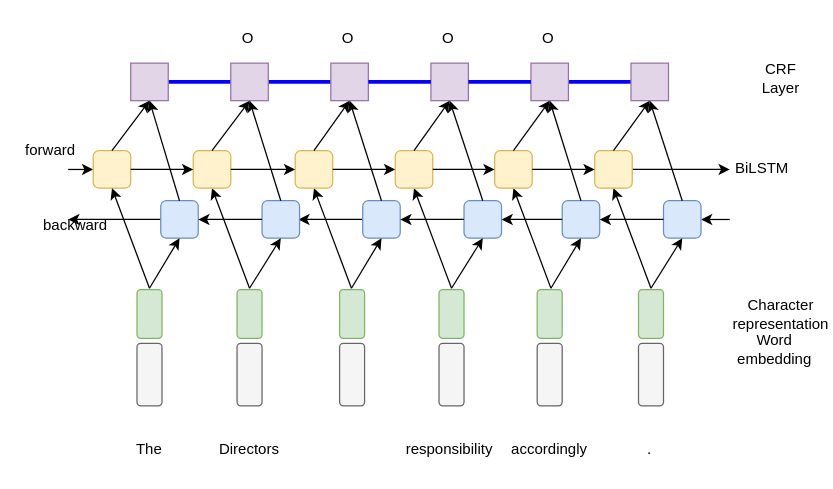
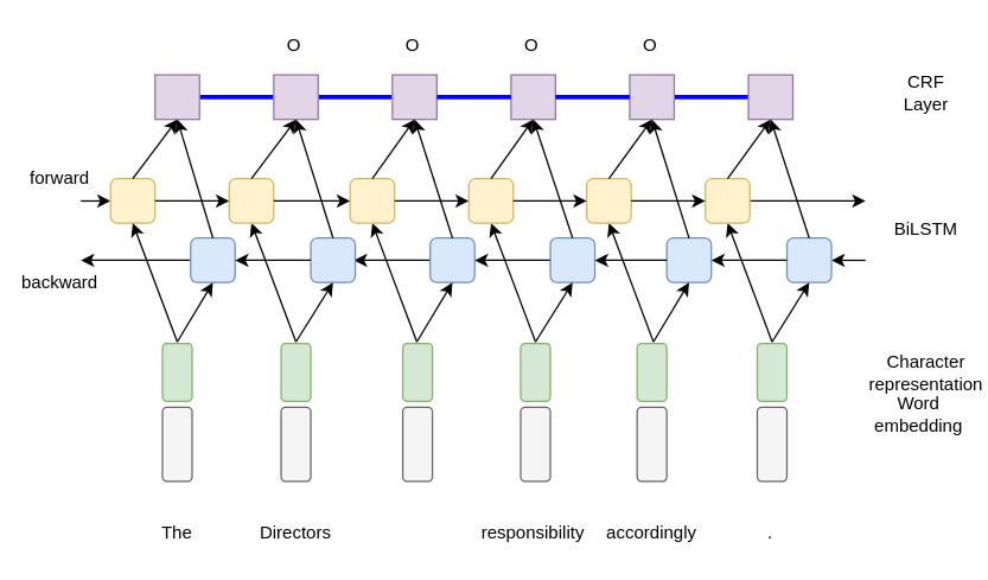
  <mxCell id="0" />
  <mxCell id="1" parent="0" />
  <mxCell id="2" value="" style="group" vertex="1" connectable="0" parent="1"><mxGeometry x="20" y="20" width="624" height="304" as="geometry" /></mxCell>
  <mxCell id="3" value="" style="group" vertex="1" connectable="0" parent="2"><mxGeometry width="563" height="304" as="geometry" /></mxCell>
  <mxCell id="4" style="edgeStyle=none;rounded=0;orthogonalLoop=1;jettySize=auto;html=1;exitX=0;exitY=0.5;exitDx=0;exitDy=0;startArrow=none;startFill=0;endArrow=classic;endFill=1;" edge="1" parent="3" source="5"><mxGeometry relative="1" as="geometry"><mxPoint x="34" y="155" as="targetPoint" /></mxGeometry></mxCell>
  <mxCell id="5" value="" style="rounded=1;whiteSpace=wrap;html=1;fillColor=#dae8fc;strokeColor=#6c8ebf;" vertex="1" parent="3"><mxGeometry x="108" y="140" width="30" height="30" as="geometry" /></mxCell>
  <mxCell id="6" style="edgeStyle=none;rounded=0;orthogonalLoop=1;jettySize=auto;html=1;exitX=0;exitY=0.5;exitDx=0;exitDy=0;startArrow=classic;startFill=1;endArrow=none;endFill=0;" edge="1" parent="3" source="7"><mxGeometry relative="1" as="geometry"><mxPoint x="34" y="115" as="targetPoint" /></mxGeometry></mxCell>
  <mxCell id="7" value="" style="rounded=1;whiteSpace=wrap;html=1;fillColor=#fff2cc;strokeColor=#d6b656;" vertex="1" parent="3"><mxGeometry x="54" y="100" width="30" height="30" as="geometry" /></mxCell>
  <mxCell id="8" style="rounded=0;orthogonalLoop=1;jettySize=auto;html=1;exitX=0.5;exitY=0;exitDx=0;exitDy=0;entryX=0.5;entryY=1;entryDx=0;entryDy=0;" edge="1" parent="3" target="7"><mxGeometry relative="1" as="geometry"><mxPoint x="99" y="210" as="sourcePoint" /></mxGeometry></mxCell>
  <mxCell id="9" value="" style="endArrow=classic;html=1;exitX=0.5;exitY=0;exitDx=0;exitDy=0;entryX=0.5;entryY=1;entryDx=0;entryDy=0;" edge="1" parent="3" target="5"><mxGeometry width="50" height="50" relative="1" as="geometry"><mxPoint x="99" y="210" as="sourcePoint" /><mxPoint x="104" y="260" as="targetPoint" /></mxGeometry></mxCell>
  <mxCell id="10" style="rounded=0;orthogonalLoop=1;jettySize=auto;html=1;exitX=0.5;exitY=0;exitDx=0;exitDy=0;entryX=0.5;entryY=1;entryDx=0;entryDy=0;" edge="1" parent="3" target="14"><mxGeometry relative="1" as="geometry"><mxPoint x="179" y="210" as="sourcePoint" /></mxGeometry></mxCell>
  <mxCell id="11" style="edgeStyle=none;rounded=0;orthogonalLoop=1;jettySize=auto;html=1;exitX=1;exitY=0.5;exitDx=0;exitDy=0;entryX=0;entryY=0.5;entryDx=0;entryDy=0;startArrow=classic;startFill=1;endArrow=none;endFill=0;" edge="1" parent="3" target="18"><mxGeometry relative="1" as="geometry"><mxPoint x="218" y="155" as="sourcePoint" /></mxGeometry></mxCell>
  <mxCell id="12" value="" style="rounded=1;whiteSpace=wrap;html=1;fillColor=#dae8fc;strokeColor=#6c8ebf;" vertex="1" parent="3"><mxGeometry x="189" y="140" width="30" height="30" as="geometry" /></mxCell>
  <mxCell id="13" style="edgeStyle=none;rounded=0;orthogonalLoop=1;jettySize=auto;html=1;exitX=1;exitY=0.5;exitDx=0;exitDy=0;entryX=0;entryY=0.5;entryDx=0;entryDy=0;startArrow=classic;startFill=1;endArrow=none;endFill=0;" edge="1" parent="3" source="5" target="12"><mxGeometry relative="1" as="geometry" /></mxCell>
  <mxCell id="14" value="" style="rounded=1;whiteSpace=wrap;html=1;fillColor=#fff2cc;strokeColor=#d6b656;" vertex="1" parent="3"><mxGeometry x="134" y="100" width="30" height="30" as="geometry" /></mxCell>
  <mxCell id="15" style="edgeStyle=none;rounded=0;orthogonalLoop=1;jettySize=auto;html=1;exitX=1;exitY=0.5;exitDx=0;exitDy=0;entryX=0;entryY=0.5;entryDx=0;entryDy=0;startArrow=none;startFill=0;endArrow=classic;endFill=1;" edge="1" parent="3" source="7" target="14"><mxGeometry relative="1" as="geometry" /></mxCell>
  <mxCell id="16" value="" style="endArrow=classic;html=1;exitX=0.5;exitY=0;exitDx=0;exitDy=0;entryX=0.5;entryY=1;entryDx=0;entryDy=0;" edge="1" parent="3" target="12"><mxGeometry width="50" height="50" relative="1" as="geometry"><mxPoint x="179" y="210" as="sourcePoint" /><mxPoint x="184" y="260" as="targetPoint" /></mxGeometry></mxCell>
  <mxCell id="17" style="rounded=0;orthogonalLoop=1;jettySize=auto;html=1;exitX=0.5;exitY=0;exitDx=0;exitDy=0;entryX=0.5;entryY=1;entryDx=0;entryDy=0;" edge="1" parent="3" target="19"><mxGeometry relative="1" as="geometry"><mxPoint x="260.5" y="210" as="sourcePoint" /></mxGeometry></mxCell>
  <mxCell id="18" value="" style="rounded=1;whiteSpace=wrap;html=1;fillColor=#dae8fc;strokeColor=#6c8ebf;" vertex="1" parent="3"><mxGeometry x="269.5" y="140" width="30" height="30" as="geometry" /></mxCell>
  <mxCell id="19" value="" style="rounded=1;whiteSpace=wrap;html=1;fillColor=#fff2cc;strokeColor=#d6b656;" vertex="1" parent="3"><mxGeometry x="215.5" y="100" width="30" height="30" as="geometry" /></mxCell>
  <mxCell id="20" style="edgeStyle=none;rounded=0;orthogonalLoop=1;jettySize=auto;html=1;exitX=1;exitY=0.5;exitDx=0;exitDy=0;entryX=0;entryY=0.5;entryDx=0;entryDy=0;startArrow=none;startFill=0;endArrow=classic;endFill=1;" edge="1" parent="3" source="14" target="19"><mxGeometry relative="1" as="geometry" /></mxCell>
  <mxCell id="21" value="" style="endArrow=classic;html=1;exitX=0.5;exitY=0;exitDx=0;exitDy=0;entryX=0.5;entryY=1;entryDx=0;entryDy=0;" edge="1" parent="3" target="18"><mxGeometry width="50" height="50" relative="1" as="geometry"><mxPoint x="260.5" y="210" as="sourcePoint" /><mxPoint x="265.5" y="260" as="targetPoint" /></mxGeometry></mxCell>
  <mxCell id="22" style="rounded=0;orthogonalLoop=1;jettySize=auto;html=1;exitX=0.5;exitY=0;exitDx=0;exitDy=0;entryX=0.5;entryY=1;entryDx=0;entryDy=0;" edge="1" parent="3" target="25"><mxGeometry relative="1" as="geometry"><mxPoint x="340.5" y="210" as="sourcePoint" /></mxGeometry></mxCell>
  <mxCell id="23" value="" style="rounded=1;whiteSpace=wrap;html=1;fillColor=#dae8fc;strokeColor=#6c8ebf;" vertex="1" parent="3"><mxGeometry x="350.5" y="140" width="30" height="30" as="geometry" /></mxCell>
  <mxCell id="24" style="edgeStyle=none;rounded=0;orthogonalLoop=1;jettySize=auto;html=1;exitX=1;exitY=0.5;exitDx=0;exitDy=0;entryX=0;entryY=0.5;entryDx=0;entryDy=0;startArrow=classic;startFill=1;endArrow=none;endFill=0;" edge="1" parent="3" source="18" target="23"><mxGeometry relative="1" as="geometry" /></mxCell>
  <mxCell id="25" value="" style="rounded=1;whiteSpace=wrap;html=1;fillColor=#fff2cc;strokeColor=#d6b656;" vertex="1" parent="3"><mxGeometry x="295.5" y="100" width="30" height="30" as="geometry" /></mxCell>
  <mxCell id="26" style="edgeStyle=none;rounded=0;orthogonalLoop=1;jettySize=auto;html=1;exitX=1;exitY=0.5;exitDx=0;exitDy=0;entryX=0;entryY=0.5;entryDx=0;entryDy=0;startArrow=none;startFill=0;endArrow=classic;endFill=1;" edge="1" parent="3" source="19" target="25"><mxGeometry relative="1" as="geometry" /></mxCell>
  <mxCell id="27" value="" style="endArrow=classic;html=1;exitX=0.5;exitY=0;exitDx=0;exitDy=0;entryX=0.5;entryY=1;entryDx=0;entryDy=0;" edge="1" parent="3" target="23"><mxGeometry width="50" height="50" relative="1" as="geometry"><mxPoint x="340.5" y="210" as="sourcePoint" /><mxPoint x="345.5" y="260" as="targetPoint" /></mxGeometry></mxCell>
  <mxCell id="28" style="rounded=0;orthogonalLoop=1;jettySize=auto;html=1;exitX=0.5;exitY=0;exitDx=0;exitDy=0;entryX=0.5;entryY=1;entryDx=0;entryDy=0;" edge="1" parent="3" target="31"><mxGeometry relative="1" as="geometry"><mxPoint x="420" y="210" as="sourcePoint" /></mxGeometry></mxCell>
  <mxCell id="29" value="" style="rounded=1;whiteSpace=wrap;html=1;fillColor=#dae8fc;strokeColor=#6c8ebf;" vertex="1" parent="3"><mxGeometry x="429" y="140" width="30" height="30" as="geometry" /></mxCell>
  <mxCell id="30" style="edgeStyle=none;rounded=0;orthogonalLoop=1;jettySize=auto;html=1;exitX=1;exitY=0.5;exitDx=0;exitDy=0;entryX=0;entryY=0.5;entryDx=0;entryDy=0;startArrow=classic;startFill=1;endArrow=none;endFill=0;" edge="1" parent="3" source="23" target="29"><mxGeometry relative="1" as="geometry" /></mxCell>
  <mxCell id="31" value="" style="rounded=1;whiteSpace=wrap;html=1;fillColor=#fff2cc;strokeColor=#d6b656;" vertex="1" parent="3"><mxGeometry x="375" y="100" width="30" height="30" as="geometry" /></mxCell>
  <mxCell id="32" style="edgeStyle=none;rounded=0;orthogonalLoop=1;jettySize=auto;html=1;exitX=1;exitY=0.5;exitDx=0;exitDy=0;entryX=0;entryY=0.5;entryDx=0;entryDy=0;startArrow=none;startFill=0;endArrow=classic;endFill=1;" edge="1" parent="3" source="25" target="31"><mxGeometry relative="1" as="geometry" /></mxCell>
  <mxCell id="33" value="" style="endArrow=classic;html=1;exitX=0.5;exitY=0;exitDx=0;exitDy=0;entryX=0.5;entryY=1;entryDx=0;entryDy=0;" edge="1" parent="3" target="29"><mxGeometry width="50" height="50" relative="1" as="geometry"><mxPoint x="420" y="210" as="sourcePoint" /><mxPoint x="425" y="260" as="targetPoint" /></mxGeometry></mxCell>
  <mxCell id="34" style="rounded=0;orthogonalLoop=1;jettySize=auto;html=1;exitX=0.5;exitY=0;exitDx=0;exitDy=0;entryX=0.5;entryY=1;entryDx=0;entryDy=0;" edge="1" parent="3" target="39"><mxGeometry relative="1" as="geometry"><mxPoint x="500" y="210" as="sourcePoint" /></mxGeometry></mxCell>
  <mxCell id="35" style="edgeStyle=none;rounded=0;orthogonalLoop=1;jettySize=auto;html=1;exitX=1;exitY=0.5;exitDx=0;exitDy=0;startArrow=classic;startFill=1;endArrow=none;endFill=0;" edge="1" parent="3" source="36"><mxGeometry relative="1" as="geometry"><mxPoint x="563" y="155" as="targetPoint" /></mxGeometry></mxCell>
  <mxCell id="36" value="" style="rounded=1;whiteSpace=wrap;html=1;fillColor=#dae8fc;strokeColor=#6c8ebf;" vertex="1" parent="3"><mxGeometry x="510" y="140" width="30" height="30" as="geometry" /></mxCell>
  <mxCell id="37" style="edgeStyle=none;rounded=0;orthogonalLoop=1;jettySize=auto;html=1;exitX=1;exitY=0.5;exitDx=0;exitDy=0;entryX=0;entryY=0.5;entryDx=0;entryDy=0;startArrow=classic;startFill=1;endArrow=none;endFill=0;" edge="1" parent="3" source="29" target="36"><mxGeometry relative="1" as="geometry" /></mxCell>
  <mxCell id="38" style="edgeStyle=none;rounded=0;orthogonalLoop=1;jettySize=auto;html=1;exitX=1;exitY=0.5;exitDx=0;exitDy=0;startArrow=none;startFill=0;endArrow=classic;endFill=1;" edge="1" parent="3" source="39"><mxGeometry relative="1" as="geometry"><mxPoint x="563" y="115" as="targetPoint" /></mxGeometry></mxCell>
  <mxCell id="39" value="" style="rounded=1;whiteSpace=wrap;html=1;fillColor=#fff2cc;strokeColor=#d6b656;" vertex="1" parent="3"><mxGeometry x="455" y="100" width="30" height="30" as="geometry" /></mxCell>
  <mxCell id="40" style="edgeStyle=none;rounded=0;orthogonalLoop=1;jettySize=auto;html=1;exitX=1;exitY=0.5;exitDx=0;exitDy=0;entryX=0;entryY=0.5;entryDx=0;entryDy=0;startArrow=none;startFill=0;endArrow=classic;endFill=1;" edge="1" parent="3" source="31" target="39"><mxGeometry relative="1" as="geometry" /></mxCell>
  <mxCell id="41" value="" style="endArrow=classic;html=1;exitX=0.5;exitY=0;exitDx=0;exitDy=0;entryX=0.5;entryY=1;entryDx=0;entryDy=0;" edge="1" parent="3" target="36"><mxGeometry width="50" height="50" relative="1" as="geometry"><mxPoint x="500" y="210" as="sourcePoint" /><mxPoint x="505" y="260" as="targetPoint" /></mxGeometry></mxCell>
  <mxCell id="42" value="The" style="text;html=1;strokeColor=none;fillColor=none;align=center;verticalAlign=middle;whiteSpace=wrap;rounded=0;" vertex="1" parent="3"><mxGeometry x="79" y="329" width="40" height="20" as="geometry" /></mxCell>
  <mxCell id="43" value="Directors" style="text;html=1;strokeColor=none;fillColor=none;align=center;verticalAlign=middle;whiteSpace=wrap;rounded=0;" vertex="1" parent="3"><mxGeometry x="159" y="329" width="40" height="20" as="geometry" /></mxCell>
  <mxCell id="44" value="responsibility" style="text;html=1;strokeColor=none;fillColor=none;align=center;verticalAlign=middle;whiteSpace=wrap;rounded=0;" vertex="1" parent="3"><mxGeometry x="319" y="329" width="40" height="20" as="geometry" /></mxCell>
  <mxCell id="45" value="accordingly" style="text;html=1;strokeColor=none;fillColor=none;align=center;verticalAlign=middle;whiteSpace=wrap;rounded=0;" vertex="1" parent="3"><mxGeometry x="399" y="329" width="40" height="20" as="geometry" /></mxCell>
  <mxCell id="46" value="." style="text;html=1;strokeColor=none;fillColor=none;align=center;verticalAlign=middle;whiteSpace=wrap;rounded=0;" vertex="1" parent="3"><mxGeometry x="479" y="329" width="40" height="20" as="geometry" /></mxCell>
- <mxCell id="47" value="backward" style="text;html=1;strokeColor=none;fillColor=none;align=center;verticalAlign=middle;whiteSpace=wrap;rounded=0;" vertex="1" parent="3"><mxGeometry x="20" y="150" width="40" height="20" as="geometry" /></mxCell>
+ <mxCell id="47" value="backward" style="text;html=1;strokeColor=none;fillColor=none;align=center;verticalAlign=middle;whiteSpace=wrap;rounded=0;" vertex="1" parent="3"><mxGeometry y="160" width="40" height="20" as="geometry" /></mxCell>
  <mxCell id="48" value="forward" style="text;html=1;strokeColor=none;fillColor=none;align=center;verticalAlign=middle;whiteSpace=wrap;rounded=0;" vertex="1" parent="3"><mxGeometry y="90" width="40" height="20" as="geometry" /></mxCell>
  <mxCell id="49" style="edgeStyle=orthogonalEdgeStyle;rounded=0;orthogonalLoop=1;jettySize=auto;html=1;exitX=1;exitY=0.5;exitDx=0;exitDy=0;entryX=0;entryY=0.5;entryDx=0;entryDy=0;endArrow=none;endFill=0;strokeColor=#0000FF;strokeWidth=3;" edge="1" parent="3" source="50" target="54"><mxGeometry relative="1" as="geometry" /></mxCell>
  <mxCell id="50" value="" style="whiteSpace=wrap;html=1;aspect=fixed;fillColor=#e1d5e7;strokeColor=#9673a6;" vertex="1" parent="3"><mxGeometry x="84" y="30" width="30" height="30" as="geometry" /></mxCell>
  <mxCell id="51" style="edgeStyle=none;rounded=0;orthogonalLoop=1;jettySize=auto;html=1;exitX=0.5;exitY=0;exitDx=0;exitDy=0;startArrow=none;startFill=0;endArrow=classic;endFill=1;entryX=0.5;entryY=1;entryDx=0;entryDy=0;" edge="1" parent="3" source="5" target="50"><mxGeometry relative="1" as="geometry"><mxPoint x="94" y="60" as="targetPoint" /></mxGeometry></mxCell>
  <mxCell id="52" style="edgeStyle=none;rounded=0;orthogonalLoop=1;jettySize=auto;html=1;exitX=0.5;exitY=0;exitDx=0;exitDy=0;entryX=0.5;entryY=1;entryDx=0;entryDy=0;startArrow=none;startFill=0;endArrow=classic;endFill=1;" edge="1" parent="3" source="7" target="50"><mxGeometry relative="1" as="geometry" /></mxCell>
  <mxCell id="53" style="edgeStyle=orthogonalEdgeStyle;rounded=0;orthogonalLoop=1;jettySize=auto;html=1;exitX=1;exitY=0.5;exitDx=0;exitDy=0;entryX=0;entryY=0.5;entryDx=0;entryDy=0;endArrow=none;endFill=0;strokeColor=#0000FF;strokeWidth=3;" edge="1" parent="3" source="54" target="57"><mxGeometry relative="1" as="geometry" /></mxCell>
  <mxCell id="54" value="" style="whiteSpace=wrap;html=1;aspect=fixed;fillColor=#e1d5e7;strokeColor=#9673a6;" vertex="1" parent="3"><mxGeometry x="164" y="30" width="30" height="30" as="geometry" /></mxCell>
  <mxCell id="55" style="edgeStyle=none;rounded=0;orthogonalLoop=1;jettySize=auto;html=1;exitX=0.5;exitY=0;exitDx=0;exitDy=0;startArrow=none;startFill=0;endArrow=classic;endFill=1;entryX=0.5;entryY=1;entryDx=0;entryDy=0;" edge="1" parent="3" source="12" target="54"><mxGeometry relative="1" as="geometry"><mxPoint x="184" y="60" as="targetPoint" /></mxGeometry></mxCell>
  <mxCell id="56" style="edgeStyle=none;rounded=0;orthogonalLoop=1;jettySize=auto;html=1;exitX=0.5;exitY=0;exitDx=0;exitDy=0;entryX=0.5;entryY=1;entryDx=0;entryDy=0;startArrow=none;startFill=0;endArrow=classic;endFill=1;" edge="1" parent="3" source="14" target="54"><mxGeometry relative="1" as="geometry" /></mxCell>
  <mxCell id="57" value="" style="whiteSpace=wrap;html=1;aspect=fixed;fillColor=#e1d5e7;strokeColor=#9673a6;" vertex="1" parent="3"><mxGeometry x="244" y="30" width="30" height="30" as="geometry" /></mxCell>
  <mxCell id="58" style="edgeStyle=none;rounded=0;orthogonalLoop=1;jettySize=auto;html=1;exitX=0.5;exitY=0;exitDx=0;exitDy=0;entryX=0.5;entryY=1;entryDx=0;entryDy=0;startArrow=none;startFill=0;endArrow=classic;endFill=1;" edge="1" parent="3" source="18" target="57"><mxGeometry relative="1" as="geometry" /></mxCell>
  <mxCell id="59" style="edgeStyle=none;rounded=0;orthogonalLoop=1;jettySize=auto;html=1;exitX=0.5;exitY=0;exitDx=0;exitDy=0;entryX=0.5;entryY=1;entryDx=0;entryDy=0;startArrow=none;startFill=0;endArrow=classic;endFill=1;" edge="1" parent="3" source="19" target="57"><mxGeometry relative="1" as="geometry" /></mxCell>
  <mxCell id="60" value="" style="whiteSpace=wrap;html=1;aspect=fixed;fillColor=#e1d5e7;strokeColor=#9673a6;" vertex="1" parent="3"><mxGeometry x="324" y="30" width="30" height="30" as="geometry" /></mxCell>
  <mxCell id="61" style="edgeStyle=none;rounded=0;orthogonalLoop=1;jettySize=auto;html=1;exitX=0.5;exitY=0;exitDx=0;exitDy=0;startArrow=none;startFill=0;endArrow=classic;endFill=1;entryX=0.5;entryY=1;entryDx=0;entryDy=0;" edge="1" parent="3" source="23" target="60"><mxGeometry relative="1" as="geometry"><mxPoint x="344" y="60" as="targetPoint" /></mxGeometry></mxCell>
  <mxCell id="62" style="edgeStyle=none;rounded=0;orthogonalLoop=1;jettySize=auto;html=1;exitX=0.5;exitY=0;exitDx=0;exitDy=0;entryX=0.5;entryY=1;entryDx=0;entryDy=0;startArrow=none;startFill=0;endArrow=classic;endFill=1;" edge="1" parent="3" source="25" target="60"><mxGeometry relative="1" as="geometry" /></mxCell>
  <mxCell id="63" style="edgeStyle=orthogonalEdgeStyle;rounded=0;orthogonalLoop=1;jettySize=auto;html=1;exitX=1;exitY=0.5;exitDx=0;exitDy=0;entryX=0;entryY=0.5;entryDx=0;entryDy=0;endArrow=none;endFill=0;strokeColor=#0000FF;strokeWidth=3;" edge="1" parent="3" source="64" target="67"><mxGeometry relative="1" as="geometry" /></mxCell>
  <mxCell id="64" value="" style="whiteSpace=wrap;html=1;aspect=fixed;fillColor=#e1d5e7;strokeColor=#9673a6;" vertex="1" parent="3"><mxGeometry x="404" y="30" width="30" height="30" as="geometry" /></mxCell>
  <mxCell id="65" style="edgeStyle=none;rounded=0;orthogonalLoop=1;jettySize=auto;html=1;exitX=0.5;exitY=0;exitDx=0;exitDy=0;entryX=0.5;entryY=1;entryDx=0;entryDy=0;startArrow=none;startFill=0;endArrow=classic;endFill=1;" edge="1" parent="3" source="29" target="64"><mxGeometry relative="1" as="geometry" /></mxCell>
  <mxCell id="66" style="edgeStyle=none;rounded=0;orthogonalLoop=1;jettySize=auto;html=1;exitX=0.5;exitY=0;exitDx=0;exitDy=0;entryX=0.5;entryY=1;entryDx=0;entryDy=0;startArrow=none;startFill=0;endArrow=classic;endFill=1;" edge="1" parent="3" source="31" target="64"><mxGeometry relative="1" as="geometry" /></mxCell>
  <mxCell id="67" value="" style="whiteSpace=wrap;html=1;aspect=fixed;fillColor=#e1d5e7;strokeColor=#9673a6;" vertex="1" parent="3"><mxGeometry x="484" y="30" width="30" height="30" as="geometry" /></mxCell>
  <mxCell id="68" style="edgeStyle=none;rounded=0;orthogonalLoop=1;jettySize=auto;html=1;exitX=0.5;exitY=0;exitDx=0;exitDy=0;entryX=0.5;entryY=1;entryDx=0;entryDy=0;startArrow=none;startFill=0;endArrow=classic;endFill=1;" edge="1" parent="3" source="36" target="67"><mxGeometry relative="1" as="geometry" /></mxCell>
  <mxCell id="69" value="O" style="text;html=1;strokeColor=none;fillColor=none;align=center;verticalAlign=middle;whiteSpace=wrap;rounded=0;" vertex="1" parent="3"><mxGeometry x="158" width="40" height="20" as="geometry" /></mxCell>
  <mxCell id="70" value="O" style="text;html=1;strokeColor=none;fillColor=none;align=center;verticalAlign=middle;whiteSpace=wrap;rounded=0;" vertex="1" parent="3"><mxGeometry x="238" width="40" height="20" as="geometry" /></mxCell>
  <mxCell id="71" value="O" style="text;html=1;strokeColor=none;fillColor=none;align=center;verticalAlign=middle;whiteSpace=wrap;rounded=0;" vertex="1" parent="3"><mxGeometry x="318" width="40" height="20" as="geometry" /></mxCell>
  <mxCell id="72" value="O" style="text;html=1;strokeColor=none;fillColor=none;align=center;verticalAlign=middle;whiteSpace=wrap;rounded=0;" vertex="1" parent="3"><mxGeometry x="398" width="40" height="20" as="geometry" /></mxCell>
  <mxCell id="73" style="edgeStyle=none;rounded=0;orthogonalLoop=1;jettySize=auto;html=1;exitX=0.5;exitY=0;exitDx=0;exitDy=0;entryX=0.5;entryY=1;entryDx=0;entryDy=0;startArrow=none;startFill=0;endArrow=classic;endFill=1;" edge="1" parent="3" source="39" target="67"><mxGeometry relative="1" as="geometry" /></mxCell>
  <mxCell id="74" value="" style="rounded=1;whiteSpace=wrap;html=1;fillColor=#d5e8d4;strokeColor=#82b366;" vertex="1" parent="3"><mxGeometry x="89" y="211" width="20" height="39" as="geometry" /></mxCell>
  <mxCell id="75" value="" style="rounded=1;whiteSpace=wrap;html=1;fillColor=#d5e8d4;strokeColor=#82b366;" vertex="1" parent="3"><mxGeometry x="169" y="211" width="20" height="39" as="geometry" /></mxCell>
  <mxCell id="76" value="" style="rounded=1;whiteSpace=wrap;html=1;fillColor=#f5f5f5;strokeColor=#666666;fontColor=#333333;" vertex="1" parent="3"><mxGeometry x="169" y="254" width="20" height="50" as="geometry" /></mxCell>
  <mxCell id="77" value="" style="rounded=1;whiteSpace=wrap;html=1;fillColor=#d5e8d4;strokeColor=#82b366;" vertex="1" parent="3"><mxGeometry x="251" y="211" width="20" height="39" as="geometry" /></mxCell>
  <mxCell id="78" value="" style="rounded=1;whiteSpace=wrap;html=1;fillColor=#f5f5f5;strokeColor=#666666;fontColor=#333333;" vertex="1" parent="3"><mxGeometry x="251" y="254" width="20" height="50" as="geometry" /></mxCell>
  <mxCell id="79" value="" style="rounded=1;whiteSpace=wrap;html=1;fillColor=#d5e8d4;strokeColor=#82b366;" vertex="1" parent="3"><mxGeometry x="330.5" y="211" width="20" height="39" as="geometry" /></mxCell>
  <mxCell id="80" value="" style="rounded=1;whiteSpace=wrap;html=1;fillColor=#f5f5f5;strokeColor=#666666;fontColor=#333333;" vertex="1" parent="3"><mxGeometry x="330.5" y="254" width="20" height="50" as="geometry" /></mxCell>
  <mxCell id="81" value="" style="rounded=1;whiteSpace=wrap;html=1;fillColor=#d5e8d4;strokeColor=#82b366;" vertex="1" parent="3"><mxGeometry x="409" y="211" width="20" height="39" as="geometry" /></mxCell>
  <mxCell id="82" value="" style="rounded=1;whiteSpace=wrap;html=1;fillColor=#f5f5f5;strokeColor=#666666;fontColor=#333333;" vertex="1" parent="3"><mxGeometry x="409" y="254" width="20" height="50" as="geometry" /></mxCell>
  <mxCell id="83" value="" style="rounded=1;whiteSpace=wrap;html=1;fillColor=#d5e8d4;strokeColor=#82b366;" vertex="1" parent="3"><mxGeometry x="490" y="211" width="20" height="39" as="geometry" /></mxCell>
  <mxCell id="84" value="" style="rounded=1;whiteSpace=wrap;html=1;fillColor=#f5f5f5;strokeColor=#666666;fontColor=#333333;" vertex="1" parent="3"><mxGeometry x="490" y="254" width="20" height="50" as="geometry" /></mxCell>
  <mxCell id="85" style="edgeStyle=orthogonalEdgeStyle;rounded=0;orthogonalLoop=1;jettySize=auto;html=1;exitX=1;exitY=0.5;exitDx=0;exitDy=0;endArrow=none;endFill=0;strokeColor=#0000FF;strokeWidth=3;" edge="1" parent="2" source="57"><mxGeometry relative="1" as="geometry"><mxPoint x="324" y="45" as="targetPoint" /></mxGeometry></mxCell>
  <mxCell id="86" style="edgeStyle=orthogonalEdgeStyle;rounded=0;orthogonalLoop=1;jettySize=auto;html=1;exitX=1;exitY=0.5;exitDx=0;exitDy=0;endArrow=none;endFill=0;strokeColor=#0000FF;strokeWidth=3;" edge="1" parent="2" source="60"><mxGeometry relative="1" as="geometry"><mxPoint x="404" y="45" as="targetPoint" /></mxGeometry></mxCell>
  <mxCell id="87" value="" style="rounded=1;whiteSpace=wrap;html=1;fillColor=#f5f5f5;strokeColor=#666666;fontColor=#333333;" vertex="1" parent="2"><mxGeometry x="89" y="254" width="20" height="50" as="geometry" /></mxCell>
- <mxCell id="88" value="BiLSTM" style="text;html=1;strokeColor=none;fillColor=none;align=center;verticalAlign=middle;whiteSpace=wrap;rounded=0;" vertex="1" parent="2"><mxGeometry x="569" y="104" width="40" height="20" as="geometry" /></mxCell>
+ <mxCell id="88" value="BiLSTM" style="text;html=1;strokeColor=none;fillColor=none;align=center;verticalAlign=middle;whiteSpace=wrap;rounded=0;" vertex="1" parent="2"><mxGeometry x="584" y="124" width="40" height="20" as="geometry" /></mxCell>
  <mxCell id="89" value="CRF Layer" style="text;html=1;strokeColor=none;fillColor=none;align=center;verticalAlign=middle;whiteSpace=wrap;rounded=0;" vertex="1" parent="2"><mxGeometry x="584" y="32" width="40" height="20" as="geometry" /></mxCell>
  <mxCell id="90" value="Character representation" style="text;html=1;strokeColor=none;fillColor=none;align=center;verticalAlign=middle;whiteSpace=wrap;rounded=0;" vertex="1" parent="2"><mxGeometry x="584" y="220.5" width="40" height="20" as="geometry" /></mxCell>
  <mxCell id="91" value="Word embedding" style="text;html=1;strokeColor=none;fillColor=none;align=center;verticalAlign=middle;whiteSpace=wrap;rounded=0;" vertex="1" parent="2"><mxGeometry x="579" y="249" width="40" height="20" as="geometry" /></mxCell>
